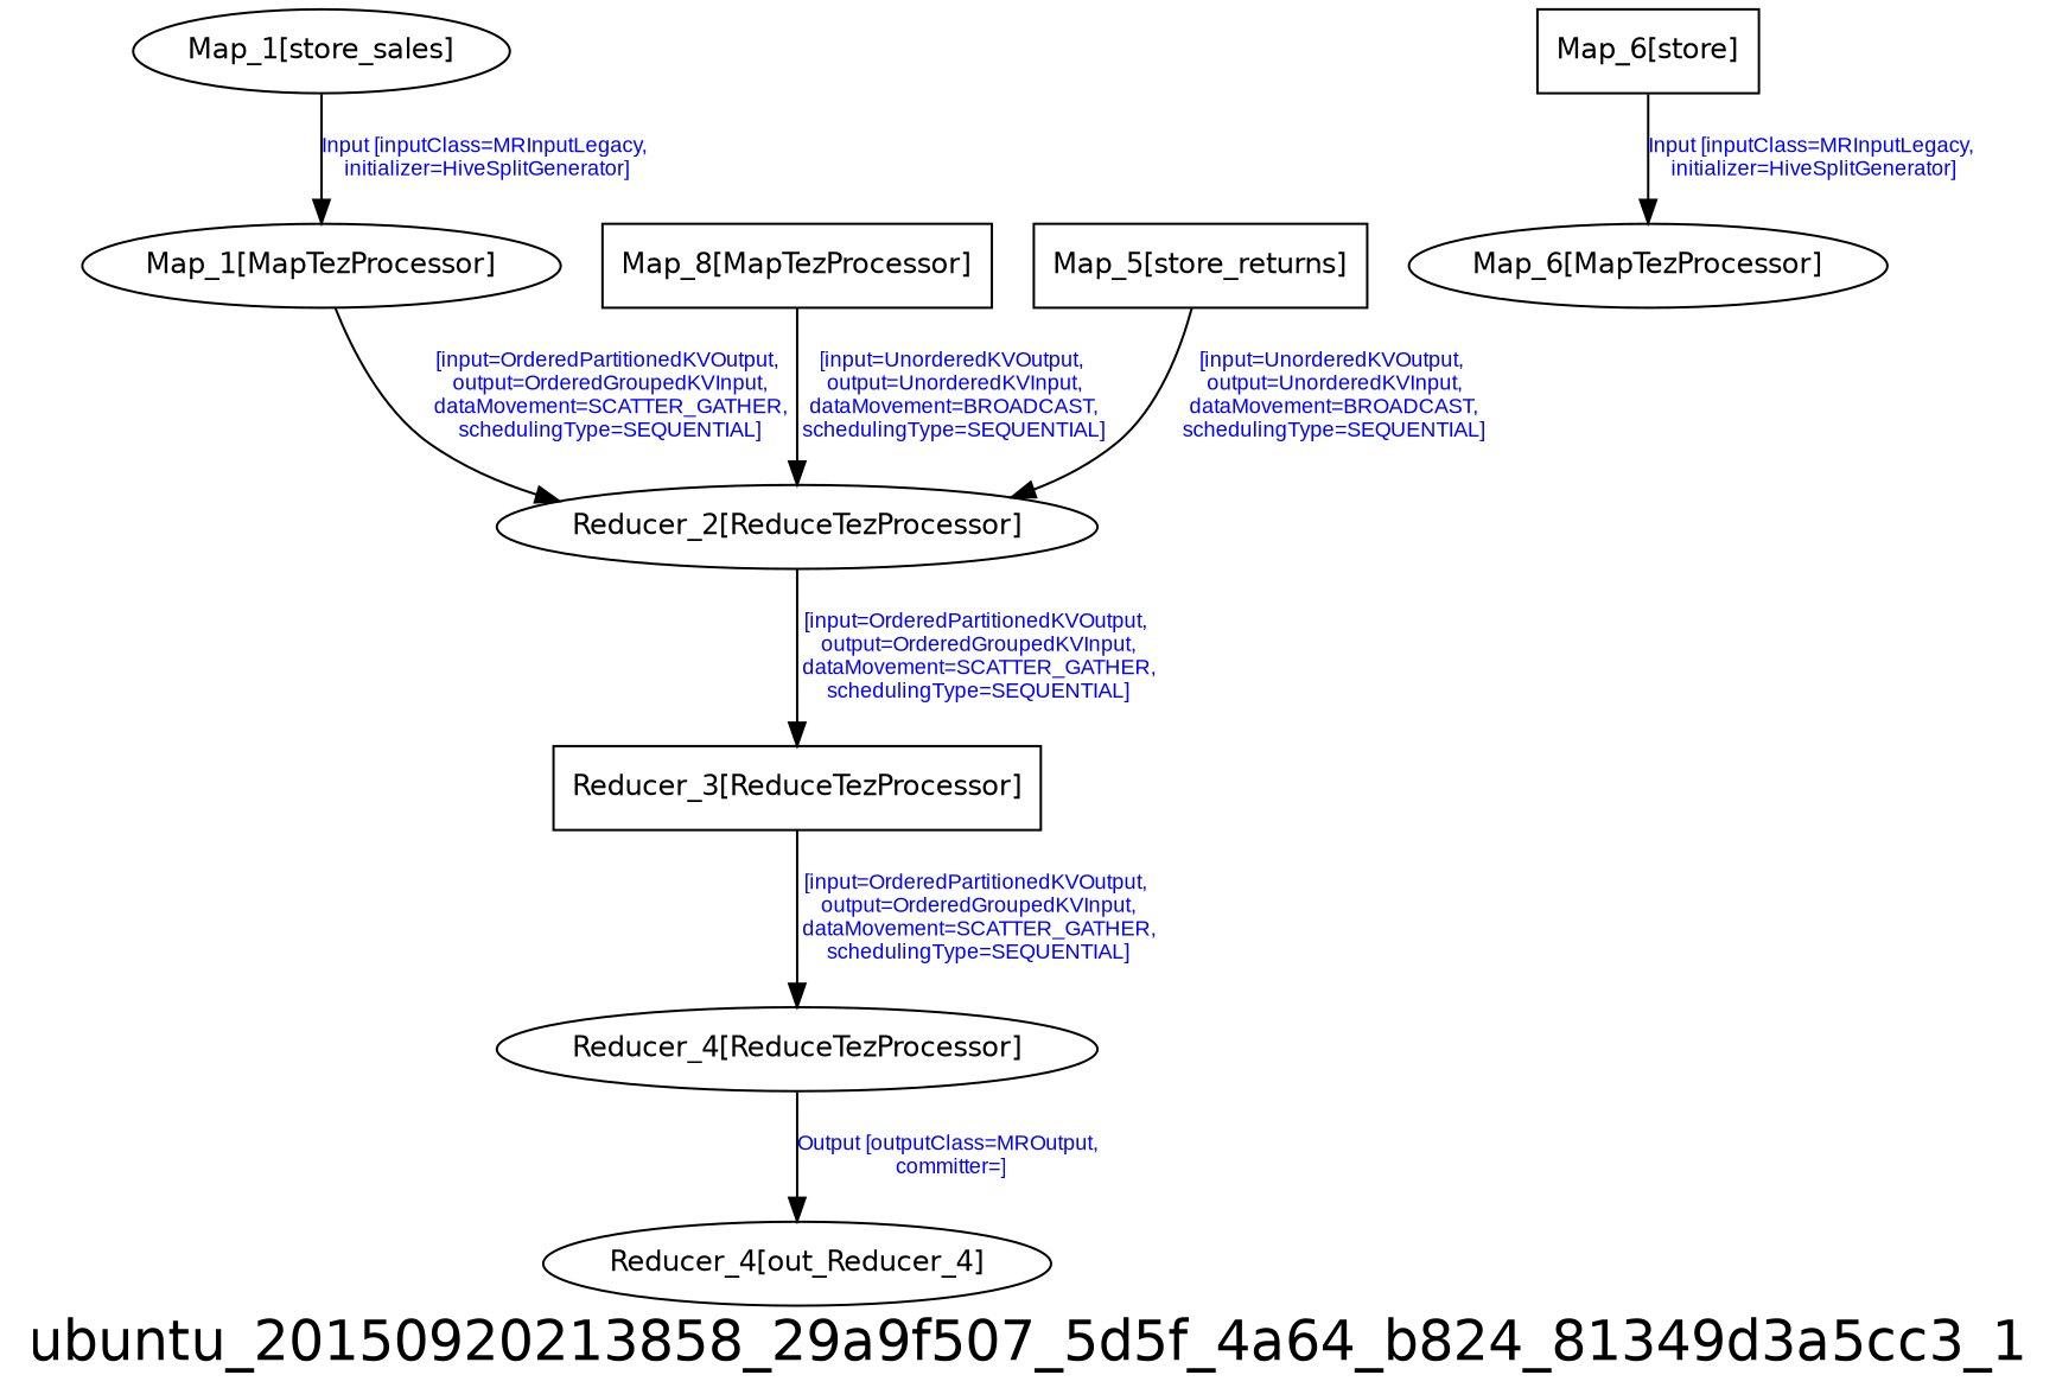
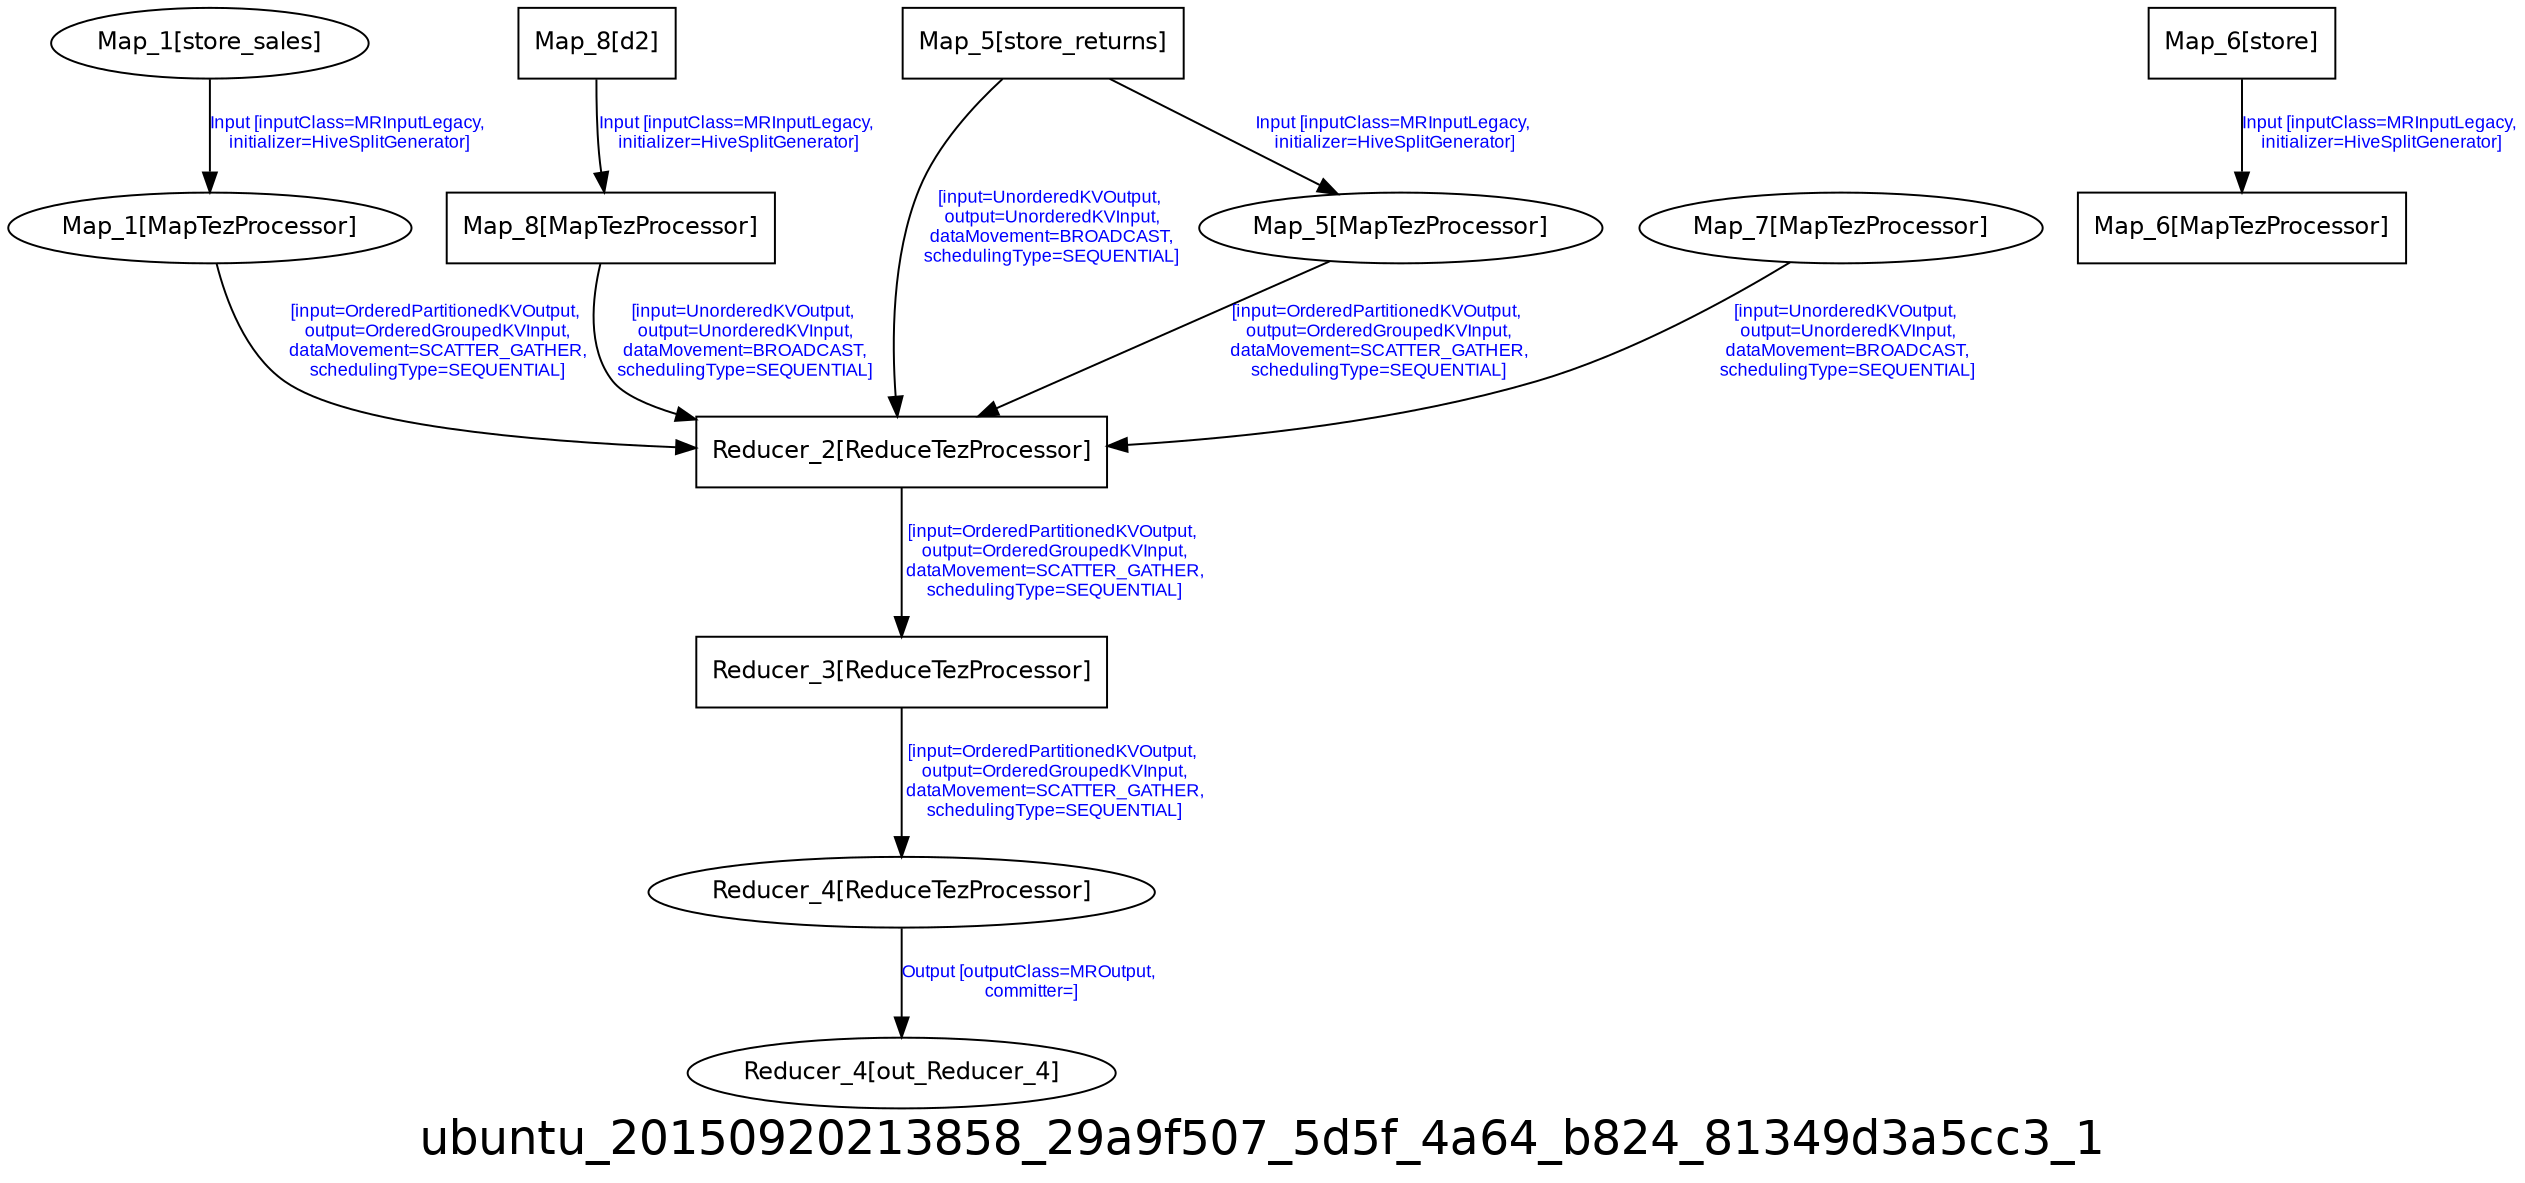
  digraph {
    fontname=Helvetica
    fontsize=24
    label=ubuntu_20150920213858_29a9f507_5d5f_4a64_b824_81349d3a5cc3_1
    node [fontname=Helvetica fontsize=12]
    edge [fontcolor=blue fontname=Arial fontsize=9]
    n1 [label="Map_1[store_sales]" shape=ellipse]
    n2 [label="Map_1[MapTezProcessor]"]
-   n3 [label="Reducer_2[ReduceTezProcessor]"]
+   n3 [label="Reducer_2[ReduceTezProcessor]" shape=box]
    n4 [label="Reducer_3[ReduceTezProcessor]" shape=box]
    n5 [label="Reducer_4[ReduceTezProcessor]"]
    n6 [label="Reducer_4[out_Reducer_4]" shape=ellipse]
    n7 [label="Map_8[MapTezProcessor]" shape=box]
    n8 [label="Map_6[store]" shape=box]
-   n9 [label="Map_6[MapTezProcessor]"]
+   n9 [label="Map_6[MapTezProcessor]" shape=box]
    n10 [label="Map_5[store_returns]" shape=box]
+   n11 [label="Map_5[MapTezProcessor]"]
+   n12 [label="Map_7[MapTezProcessor]"]
+   n13 [label="Map_8[d2]" shape=box]
    n1 -> n2 [label="Input [inputClass=MRInputLegacy,\n initializer=HiveSplitGenerator]"]
    n2 -> n3 [label="[input=OrderedPartitionedKVOutput,\n output=OrderedGroupedKVInput,\n dataMovement=SCATTER_GATHER,\n schedulingType=SEQUENTIAL]"]
    n3 -> n4 [label="[input=OrderedPartitionedKVOutput,\n output=OrderedGroupedKVInput,\n dataMovement=SCATTER_GATHER,\n schedulingType=SEQUENTIAL]"]
    n4 -> n5 [label="[input=OrderedPartitionedKVOutput,\n output=OrderedGroupedKVInput,\n dataMovement=SCATTER_GATHER,\n schedulingType=SEQUENTIAL]"]
    n5 -> n6 [label="Output [outputClass=MROutput,\n committer=]"]
    n7 -> n3 [label="[input=UnorderedKVOutput,\n output=UnorderedKVInput,\n dataMovement=BROADCAST,\n schedulingType=SEQUENTIAL]"]
    n8 -> n9 [label="Input [inputClass=MRInputLegacy,\n initializer=HiveSplitGenerator]"]
    n10 -> n3 [label="[input=UnorderedKVOutput,\n output=UnorderedKVInput,\n dataMovement=BROADCAST,\n schedulingType=SEQUENTIAL]"]
+   n10 -> n11 [label="Input [inputClass=MRInputLegacy,\n initializer=HiveSplitGenerator]"]
+   n11 -> n3 [label="[input=OrderedPartitionedKVOutput,\n output=OrderedGroupedKVInput,\n dataMovement=SCATTER_GATHER,\n schedulingType=SEQUENTIAL]"]
+   n12 -> n3 [label="[input=UnorderedKVOutput,\n output=UnorderedKVInput,\n dataMovement=BROADCAST,\n schedulingType=SEQUENTIAL]"]
+   n13 -> n7 [label="Input [inputClass=MRInputLegacy,\n initializer=HiveSplitGenerator]"]
  }
